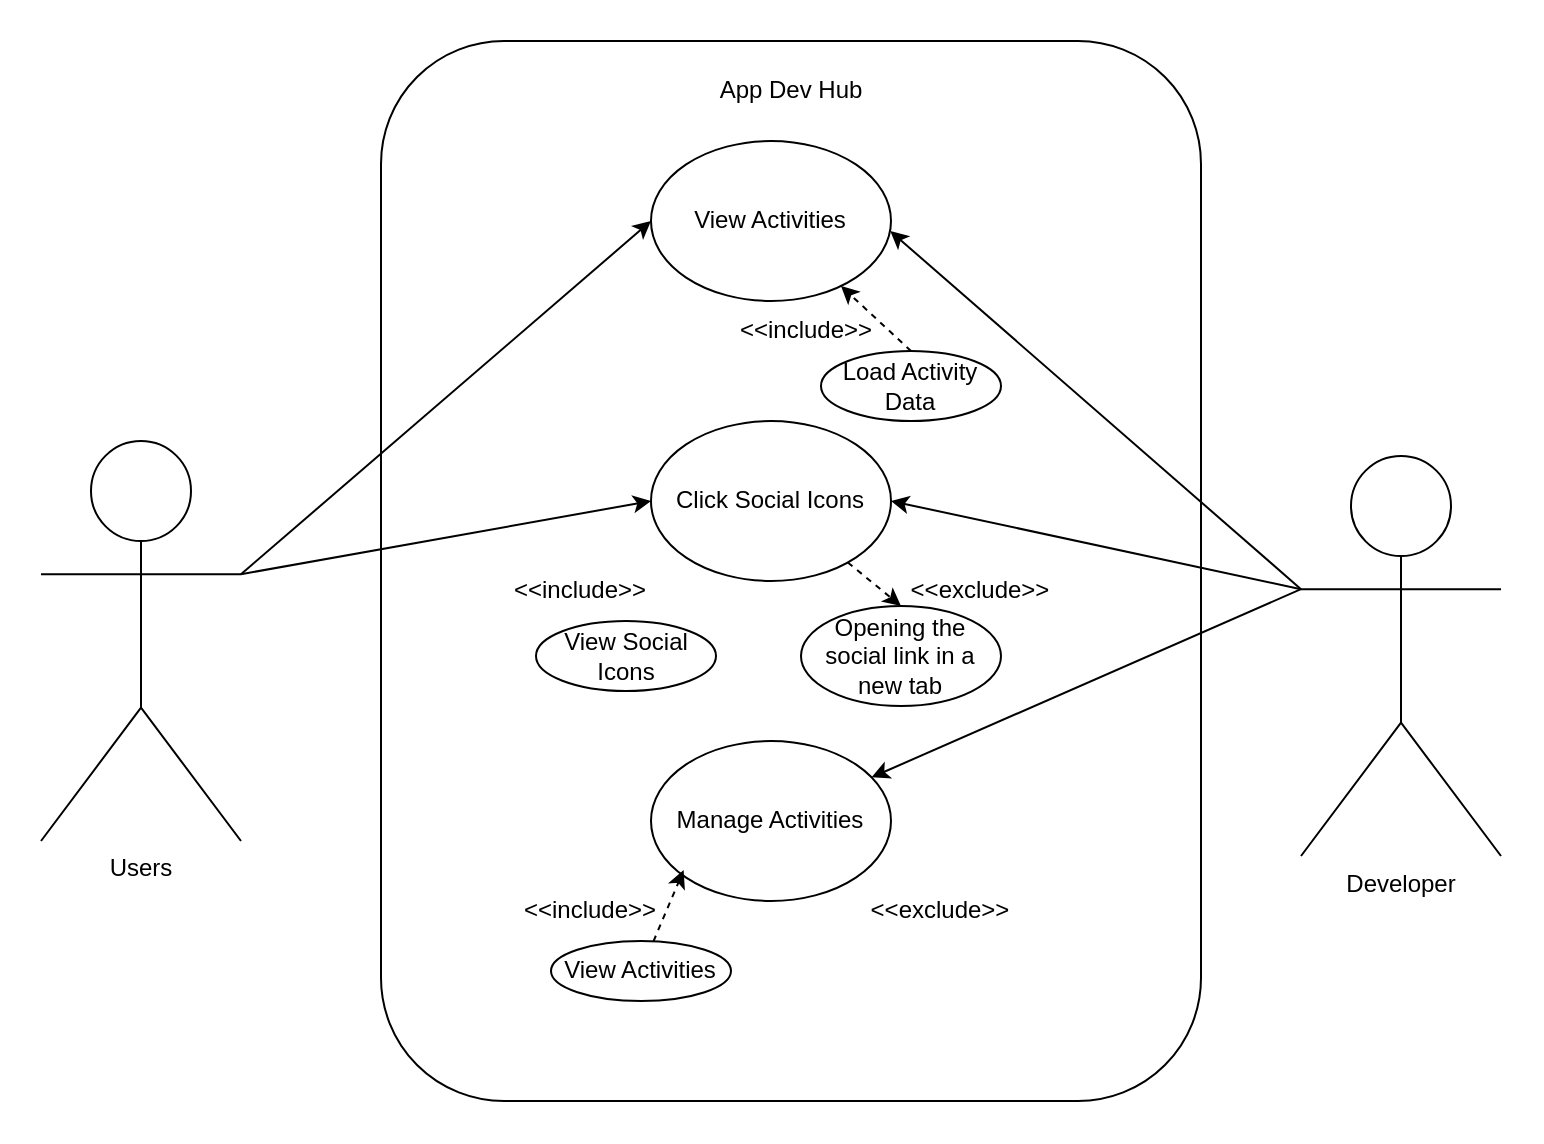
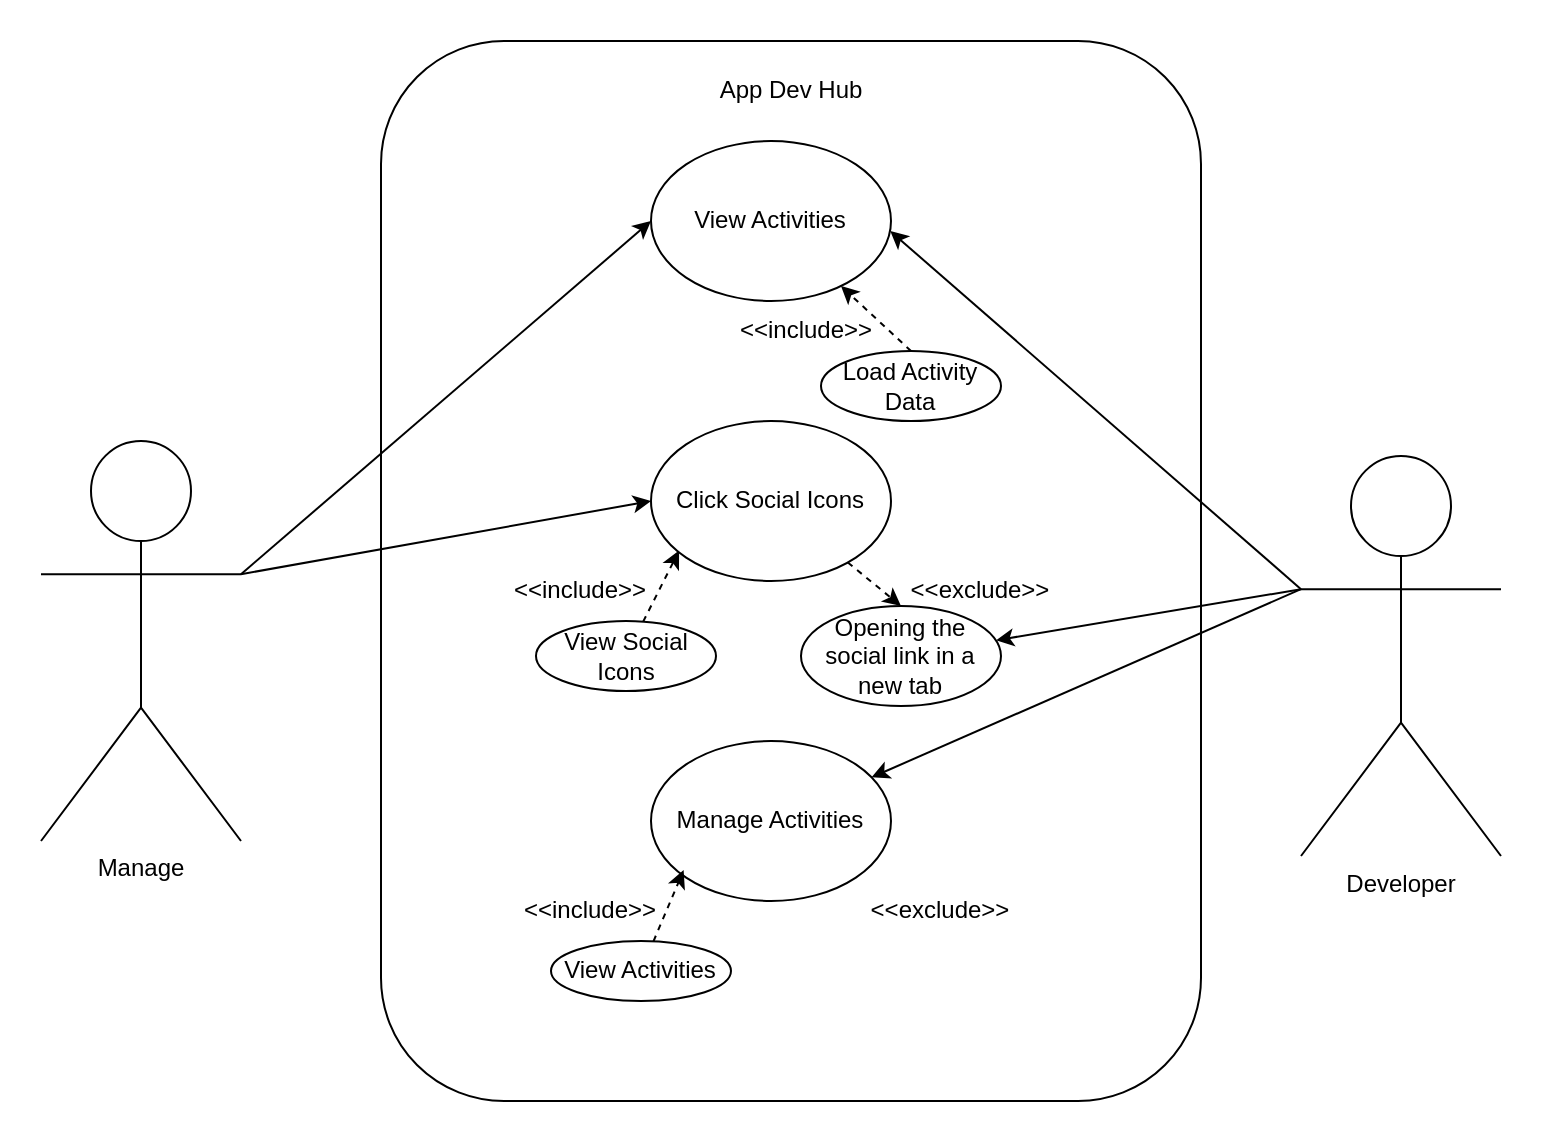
  <mxCell id="0" />
  <mxCell id="1" parent="0" />
  <mxCell id="2" value="" style="rounded=1;whiteSpace=wrap;html=1;" vertex="1" parent="1"><mxGeometry x="190" y="20" width="410" height="530" as="geometry" /></mxCell>
  <mxCell id="3" value="App Dev Hub" style="text;html=1;align=center;verticalAlign=middle;whiteSpace=wrap;rounded=0;" vertex="1" parent="1"><mxGeometry x="357.5" y="30" width="75" height="30" as="geometry" /></mxCell>
  <mxCell id="4" style="rounded=0;orthogonalLoop=1;jettySize=auto;html=1;exitX=0;exitY=0.333;exitDx=0;exitDy=0;exitPerimeter=0;" edge="1" parent="1" source="6" target="10"><mxGeometry relative="1" as="geometry"><mxPoint x="640" y="230" as="sourcePoint" /></mxGeometry></mxCell>
- <mxCell id="5" value="" style="rounded=0;orthogonalLoop=1;jettySize=auto;html=1;entryX=1;entryY=0.5;entryDx=0;entryDy=0;exitX=0;exitY=0.333;exitDx=0;exitDy=0;exitPerimeter=0;" edge="1" parent="1" source="6" target="12"><mxGeometry relative="1" as="geometry"><mxPoint x="650" y="290" as="sourcePoint" /></mxGeometry></mxCell>
+ <mxCell id="5" value="" style="rounded=0;orthogonalLoop=1;jettySize=auto;html=1;exitX=0;exitY=0.333;exitDx=0;exitDy=0;exitPerimeter=0;" edge="1" parent="1" source="6" target="19"><mxGeometry relative="1" as="geometry"><mxPoint x="650" y="290" as="sourcePoint" /></mxGeometry></mxCell>
  <mxCell id="6" value="Developer" style="shape=umlActor;verticalLabelPosition=bottom;verticalAlign=top;html=1;outlineConnect=0;" vertex="1" parent="1"><mxGeometry x="650" y="227.5" width="100" height="200" as="geometry" /></mxCell>
  <mxCell id="7" style="rounded=0;orthogonalLoop=1;jettySize=auto;html=1;exitX=1;exitY=0.333;exitDx=0;exitDy=0;exitPerimeter=0;entryX=0;entryY=0.5;entryDx=0;entryDy=0;" edge="1" parent="1" source="26" target="9"><mxGeometry relative="1" as="geometry"><mxPoint x="110" y="131.667" as="sourcePoint" /></mxGeometry></mxCell>
  <mxCell id="8" value="" style="rounded=0;orthogonalLoop=1;jettySize=auto;html=1;entryX=0;entryY=0.5;entryDx=0;entryDy=0;exitX=1;exitY=0.333;exitDx=0;exitDy=0;exitPerimeter=0;" edge="1" parent="1" source="26" target="12"><mxGeometry relative="1" as="geometry"><mxPoint x="110" y="131.667" as="sourcePoint" /></mxGeometry></mxCell>
  <mxCell id="9" value="View Activities" style="ellipse;whiteSpace=wrap;html=1;" vertex="1" parent="1"><mxGeometry x="325" y="70" width="120" height="80" as="geometry" /></mxCell>
  <mxCell id="10" value="Manage Activities" style="ellipse;whiteSpace=wrap;html=1;" vertex="1" parent="1"><mxGeometry x="325" y="370" width="120" height="80" as="geometry" /></mxCell>
  <mxCell id="11" style="rounded=0;orthogonalLoop=1;jettySize=auto;html=1;entryX=0.5;entryY=0;entryDx=0;entryDy=0;dashed=1;" edge="1" parent="1" source="12" target="19"><mxGeometry relative="1" as="geometry" /></mxCell>
  <mxCell id="12" value="Click Social Icons" style="ellipse;whiteSpace=wrap;html=1;" vertex="1" parent="1"><mxGeometry x="325" y="210" width="120" height="80" as="geometry" /></mxCell>
  <mxCell id="13" value="" style="rounded=0;orthogonalLoop=1;jettySize=auto;html=1;exitX=0;exitY=0.333;exitDx=0;exitDy=0;exitPerimeter=0;entryX=0.997;entryY=0.563;entryDx=0;entryDy=0;entryPerimeter=0;" edge="1" parent="1" source="6" target="9"><mxGeometry relative="1" as="geometry"><mxPoint x="640" y="230" as="sourcePoint" /><mxPoint x="445" y="120" as="targetPoint" /></mxGeometry></mxCell>
  <mxCell id="14" value="View Activities" style="ellipse;whiteSpace=wrap;html=1;" vertex="1" parent="1"><mxGeometry x="275" y="470" width="90" height="30" as="geometry" /></mxCell>
  <mxCell id="15" style="rounded=0;orthogonalLoop=1;jettySize=auto;html=1;entryX=0.136;entryY=0.807;entryDx=0;entryDy=0;entryPerimeter=0;dashed=1;" edge="1" parent="1" source="14" target="10"><mxGeometry relative="1" as="geometry" /></mxCell>
  <mxCell id="16" value="&amp;lt;&amp;lt;include&amp;gt;&amp;gt;" style="text;html=1;align=center;verticalAlign=middle;whiteSpace=wrap;rounded=0;" vertex="1" parent="1"><mxGeometry x="265" y="440" width="60" height="30" as="geometry" /></mxCell>
  <mxCell id="17" value="&amp;lt;&amp;lt;exclude&amp;gt;&amp;gt;" style="text;html=1;align=center;verticalAlign=middle;whiteSpace=wrap;rounded=0;" vertex="1" parent="1"><mxGeometry x="440" y="440" width="60" height="30" as="geometry" /></mxCell>
  <mxCell id="18" value="View Social Icons" style="ellipse;whiteSpace=wrap;html=1;" vertex="1" parent="1"><mxGeometry x="267.5" y="310" width="90" height="35" as="geometry" /></mxCell>
  <mxCell id="19" value="Opening the social link in a new tab" style="ellipse;whiteSpace=wrap;html=1;" vertex="1" parent="1"><mxGeometry x="400" y="302.5" width="100" height="50" as="geometry" /></mxCell>
+ <mxCell id="20" style="rounded=0;orthogonalLoop=1;jettySize=auto;html=1;entryX=0.117;entryY=0.81;entryDx=0;entryDy=0;entryPerimeter=0;dashed=1;" edge="1" parent="1" source="18" target="12"><mxGeometry relative="1" as="geometry" /></mxCell>
  <mxCell id="21" value="&amp;lt;&amp;lt;include&amp;gt;&amp;gt;" style="text;html=1;align=center;verticalAlign=middle;whiteSpace=wrap;rounded=0;" vertex="1" parent="1"><mxGeometry x="260" y="280" width="60" height="30" as="geometry" /></mxCell>
  <mxCell id="22" value="&amp;lt;&amp;lt;exclude&amp;gt;&amp;gt;" style="text;html=1;align=center;verticalAlign=middle;whiteSpace=wrap;rounded=0;" vertex="1" parent="1"><mxGeometry x="460" y="280" width="60" height="30" as="geometry" /></mxCell>
  <mxCell id="23" value="Load Activity Data" style="ellipse;whiteSpace=wrap;html=1;" vertex="1" parent="1"><mxGeometry x="410" y="175" width="90" height="35" as="geometry" /></mxCell>
  <mxCell id="24" style="rounded=0;orthogonalLoop=1;jettySize=auto;html=1;dashed=1;exitX=0.5;exitY=0;exitDx=0;exitDy=0;" edge="1" parent="1" source="23" target="9"><mxGeometry relative="1" as="geometry"><mxPoint x="314.5" y="165" as="sourcePoint" /><mxPoint x="332.5" y="130" as="targetPoint" /></mxGeometry></mxCell>
  <mxCell id="25" value="&amp;lt;&amp;lt;include&amp;gt;&amp;gt;" style="text;html=1;align=center;verticalAlign=middle;whiteSpace=wrap;rounded=0;" vertex="1" parent="1"><mxGeometry x="372.5" y="150" width="60" height="30" as="geometry" /></mxCell>
- <mxCell id="26" value="Users" style="shape=umlActor;verticalLabelPosition=bottom;verticalAlign=top;html=1;outlineConnect=0;" vertex="1" parent="1"><mxGeometry x="20" y="220" width="100" height="200" as="geometry" /></mxCell>
+ <mxCell id="26" value="Manage" style="shape=umlActor;verticalLabelPosition=bottom;verticalAlign=top;html=1;outlineConnect=0;" vertex="1" parent="1"><mxGeometry x="20" y="220" width="100" height="200" as="geometry" /></mxCell>
